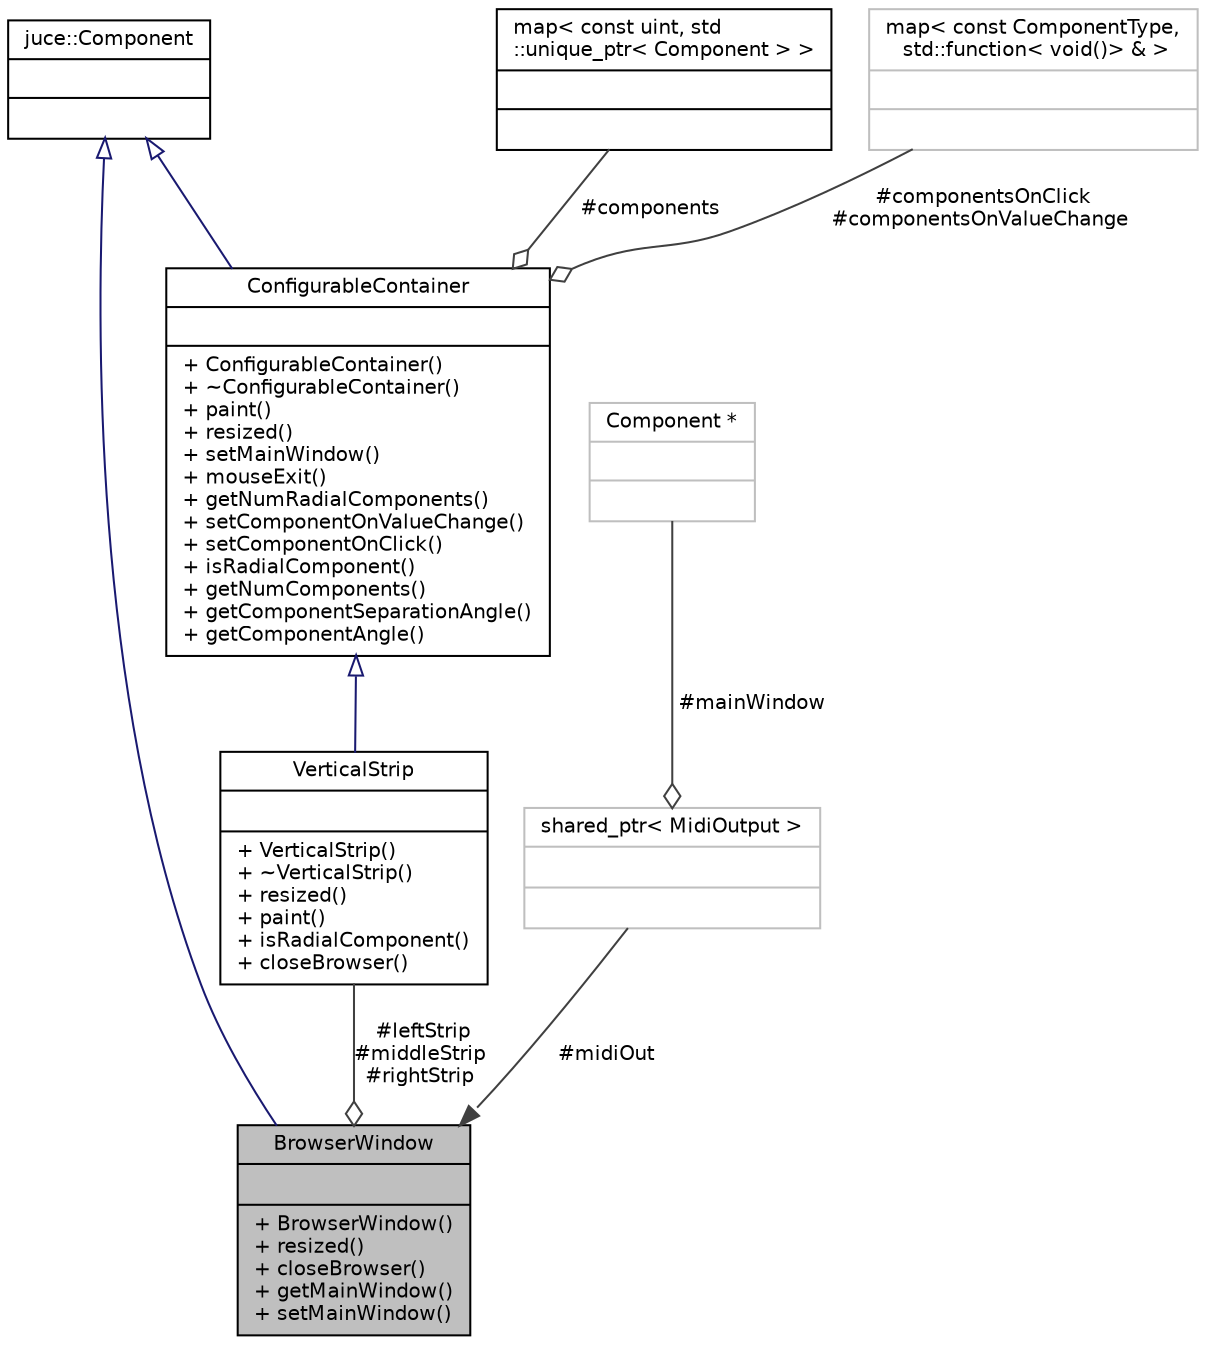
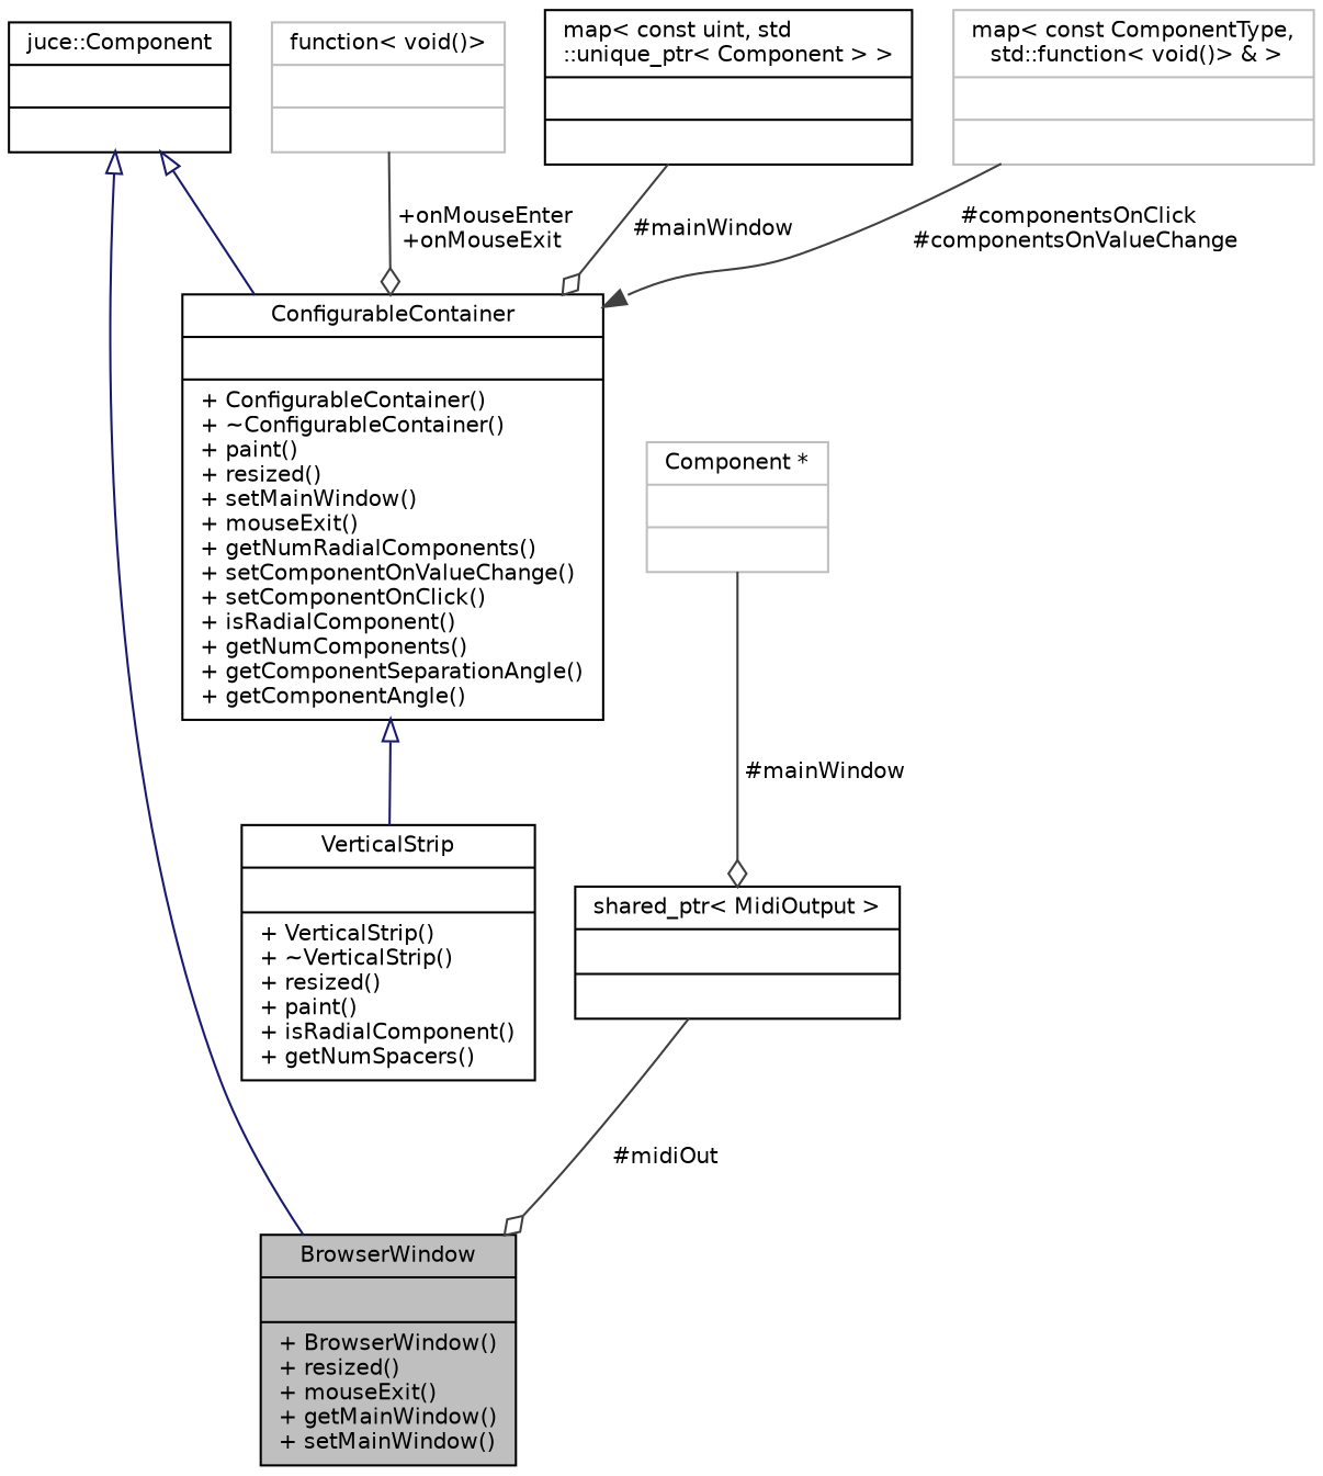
  digraph {
    node [color=black fontname=Helvetica fontsize=10 shape=record]
    edge [color=grey25 fontname=Helvetica fontsize=10 labelfontname=Helvetica labelfontsize=10 style=solid arrowhead=odiamond]
-   n1 [fillcolor=grey75 fontcolor=black height=0.2 label="{BrowserWindow\n||+ BrowserWindow()\l+ resized()\l+ closeBrowser()\l+ getMainWindow()\l+ setMainWindow()\l}" style=filled width=0.4]
+   n1 [fillcolor=grey75 fontcolor=black height=0.2 label="{BrowserWindow\n||+ BrowserWindow()\l+ resized()\l+ mouseExit()\l+ getMainWindow()\l+ setMainWindow()\l}" style=filled width=0.4]
    n2 [height=0.2 label="{juce::Component\n||}" width=0.4]
    n3 [height=0.2 label="{ConfigurableContainer\n||+ ConfigurableContainer()\l+ ~ConfigurableContainer()\l+ paint()\l+ resized()\l+ setMainWindow()\l+ mouseExit()\l+ getNumRadialComponents()\l+ setComponentOnValueChange()\l+ setComponentOnClick()\l+ isRadialComponent()\l+ getNumComponents()\l+ getComponentSeparationAngle()\l+ getComponentAngle()\l}" width=0.4]
-   n4 [height=0.2 label="{VerticalStrip\n||+ VerticalStrip()\l+ ~VerticalStrip()\l+ resized()\l+ paint()\l+ isRadialComponent()\l+ closeBrowser()\l}" width=0.4]
-   n5 [color=grey75 height=0.2 label="{shared_ptr\< MidiOutput \>\n||}" width=0.4]
+   n4 [height=0.2 label="{VerticalStrip\n||+ VerticalStrip()\l+ ~VerticalStrip()\l+ resized()\l+ paint()\l+ isRadialComponent()\l+ getNumSpacers()\l}" width=0.4]
+   n5 [height=0.2 label="{shared_ptr\< MidiOutput \>\n||}" width=0.4]
    n6 [color=grey75 height=0.2 label="{Component *\n||}" width=0.4]
+   n7 [color=grey75 height=0.2 label="{function\< void()\>\n||}" width=0.4]
    n8 [height=0.2 label="{map\< const uint, std\l::unique_ptr\< Component \> \>\n||}" width=0.4]
    n9 [color=grey75 height=0.2 label="{map\< const ComponentType,\l std::function\< void()\> & \>\n||}" width=0.4]
    n2 -> n1 [arrowtail=onormal color=midnightblue dir=back arrowhead=""]
    n2 -> n3 [arrowtail=onormal color=midnightblue dir=back arrowhead=""]
    n3 -> n4 [arrowtail=onormal color=midnightblue dir=back arrowhead=""]
-   n4 -> n1 [label=" #leftStrip\n#middleStrip\n#rightStrip"]
-   n5 -> n1 [arrowhead=normal label=" #midiOut"]
+   n5 -> n1 [label=" #midiOut"]
    n6 -> n5 [label=" #mainWindow"]
-   n8 -> n3 [label=" #components"]
-   n9 -> n3 [label=" #componentsOnClick\n#componentsOnValueChange"]
+   n7 -> n3 [label=" +onMouseEnter\n+onMouseExit"]
+   n8 -> n3 [label=" #mainWindow"]
+   n9 -> n3 [arrowhead=normal label=" #componentsOnClick\n#componentsOnValueChange"]
  }
